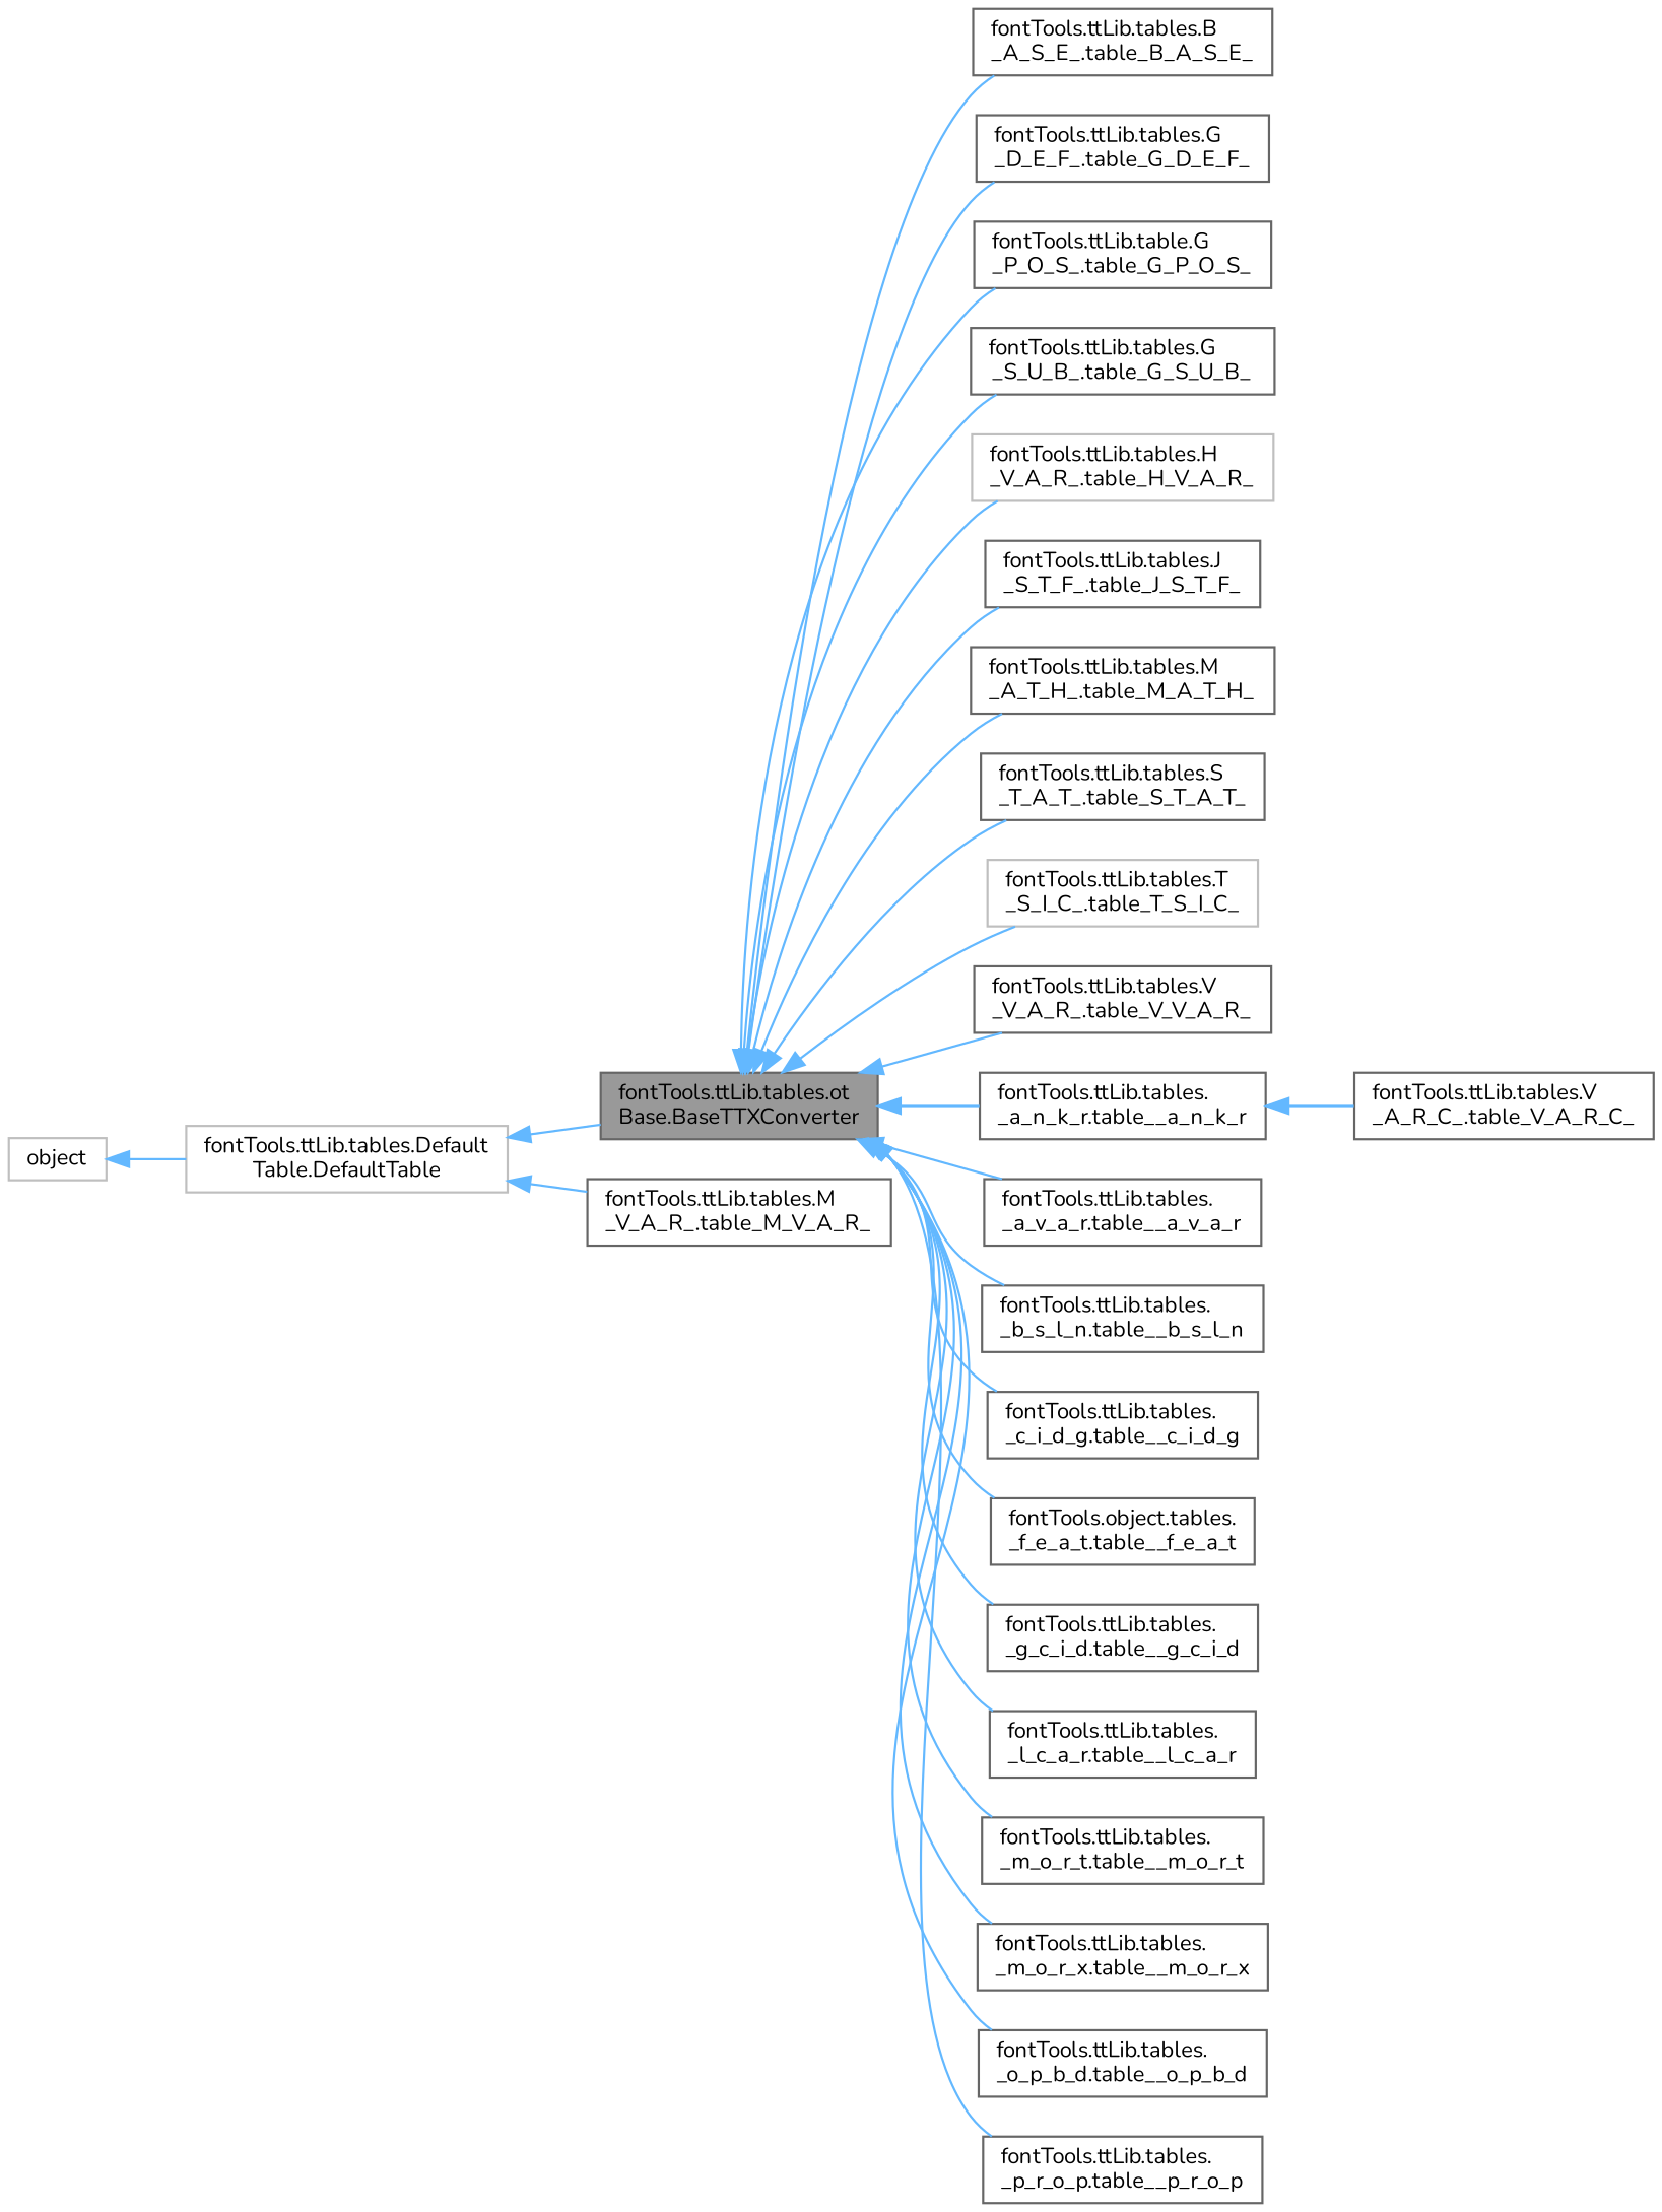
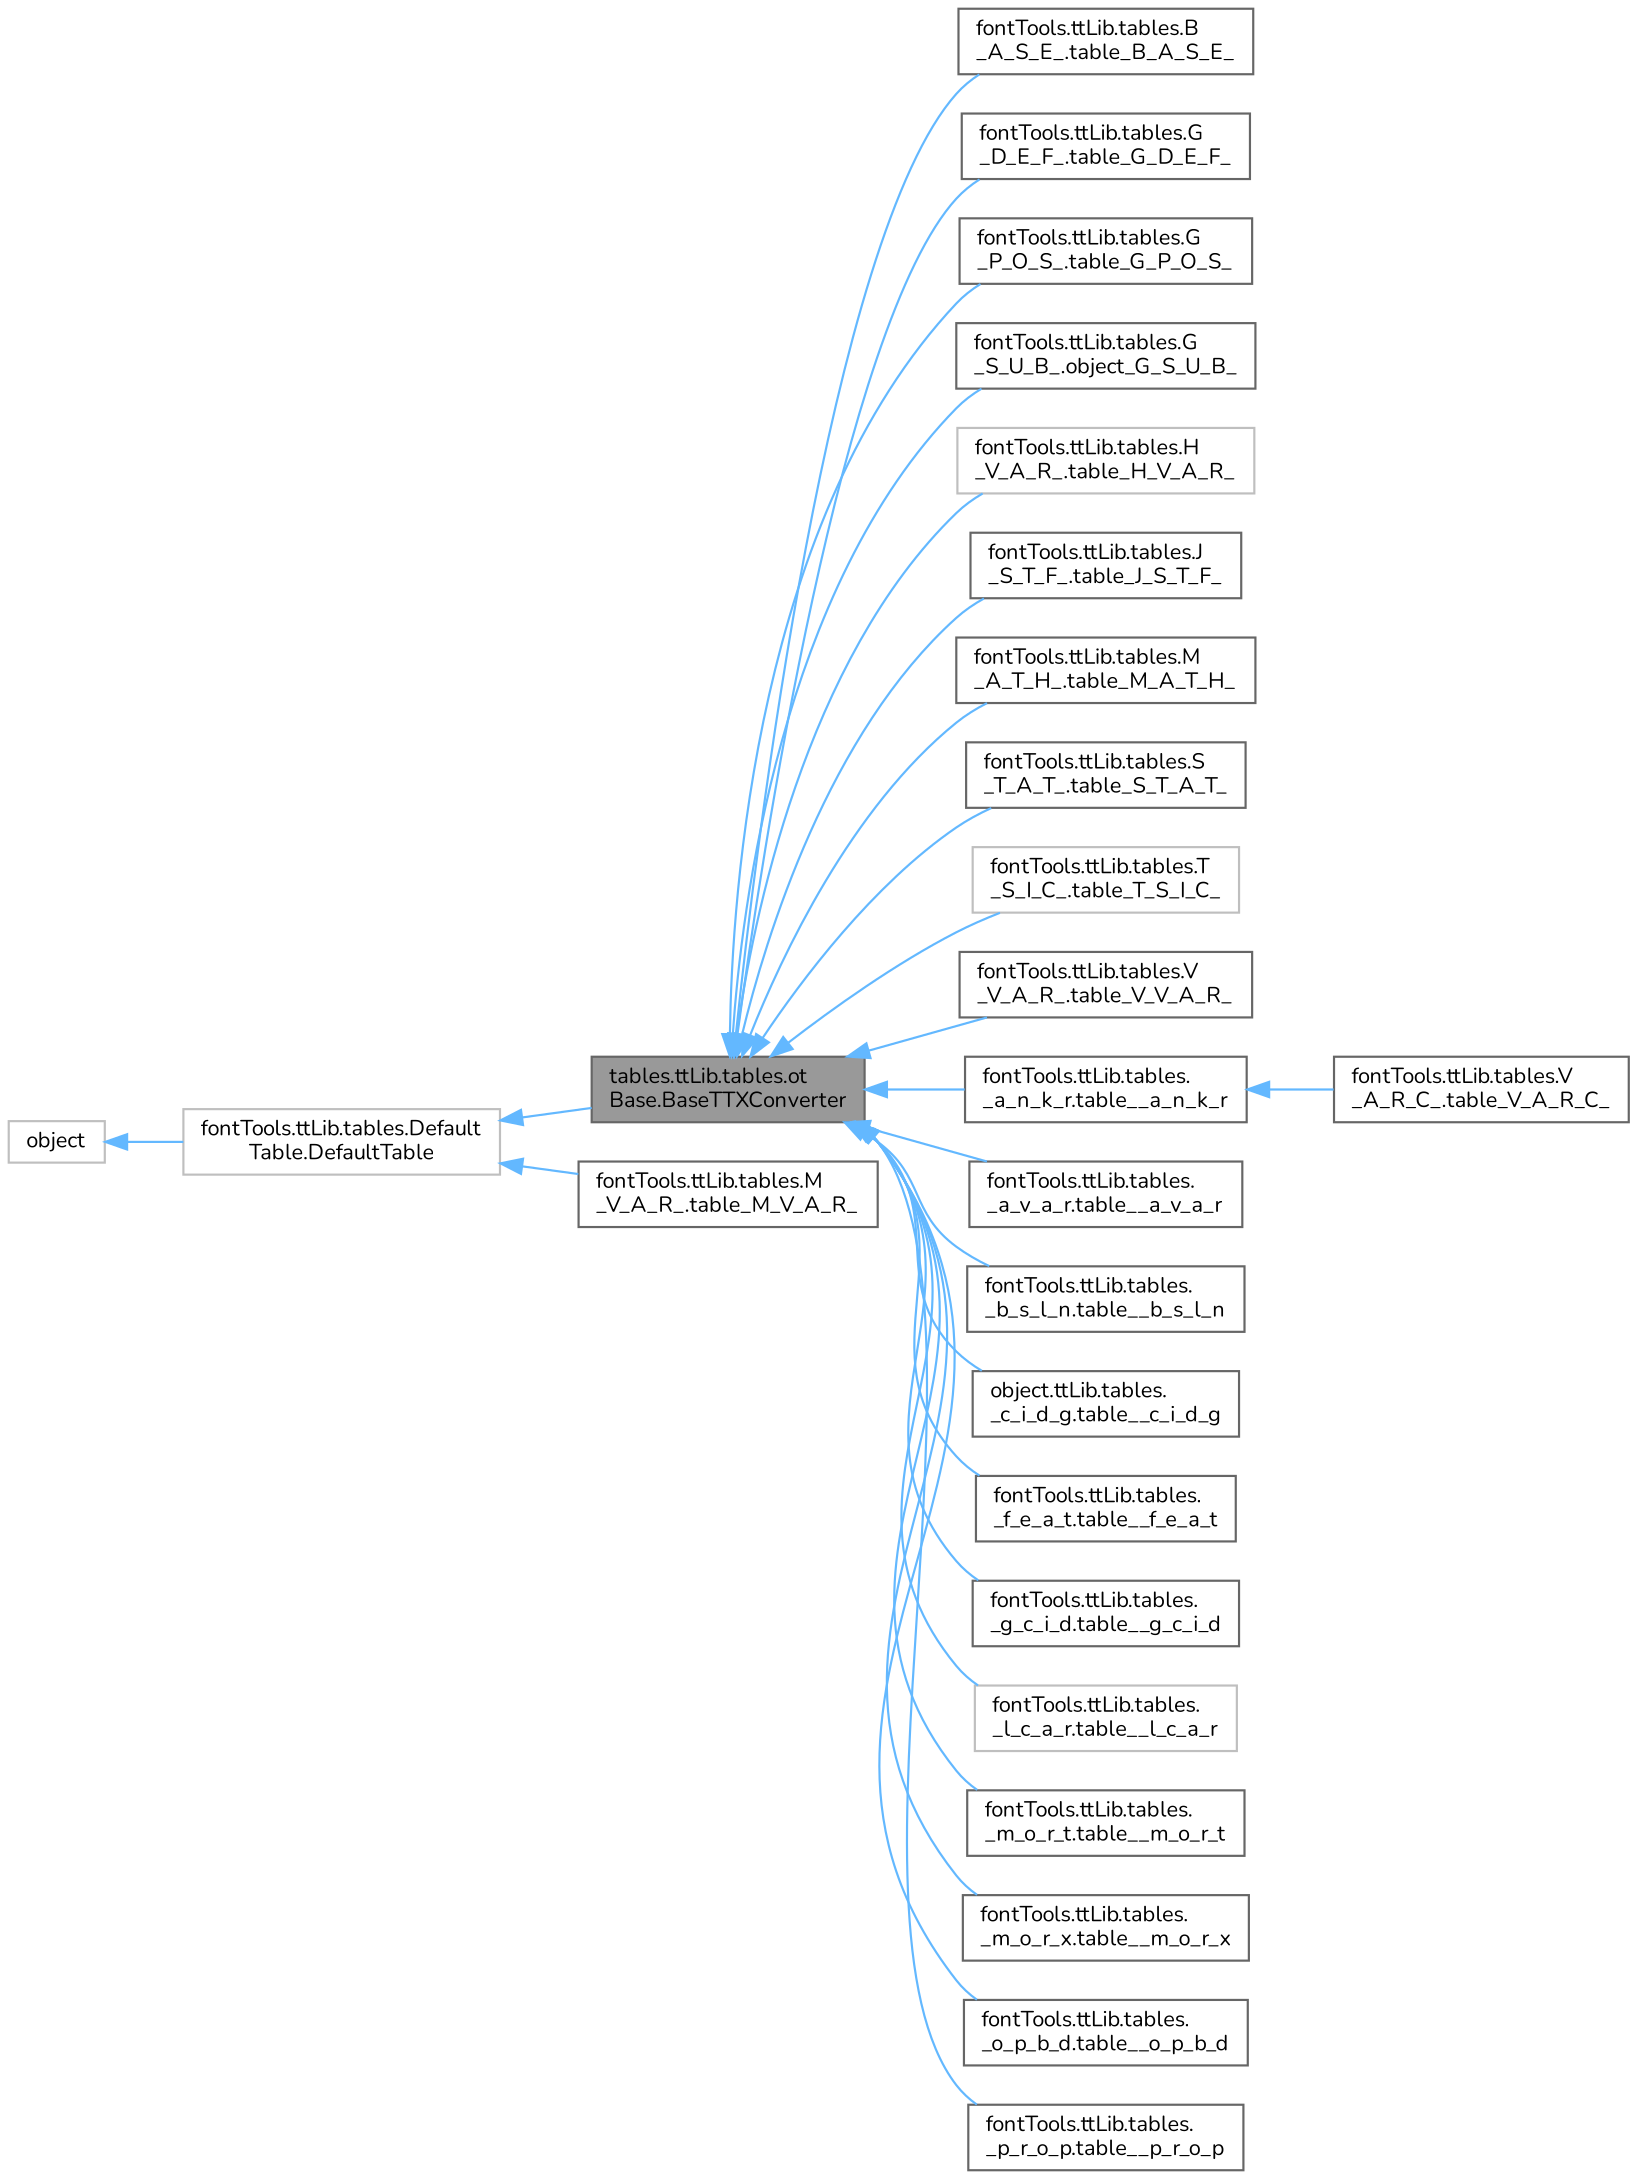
  digraph {
    fontname=Nunito
    rankdir=LR
    node [color=gray40 fillcolor=white fontname=Nunito fontsize=10 shape=box style=filled]
    edge [color=steelblue1 dir=back fontname=Nunito fontsize=10 labelfontname=Helvetica labelfontsize=10 style=solid]
-   n1 [fillcolor=grey60 fontcolor=black height=0.2 label="fontTools.ttLib.tables.ot\lBase.BaseTTXConverter" width=0.4]
+   n1 [fillcolor=grey60 fontcolor=black height=0.2 label="tables.ttLib.tables.ot\lBase.BaseTTXConverter" width=0.4]
    n2 [height=0.2 label="fontTools.ttLib.tables.B\l_A_S_E_.table_B_A_S_E_" width=0.4]
    n3 [height=0.2 label="fontTools.ttLib.tables.G\l_D_E_F_.table_G_D_E_F_" width=0.4]
-   n4 [height=0.2 label="fontTools.ttLib.table.G\l_P_O_S_.table_G_P_O_S_" width=0.4]
-   n5 [height=0.2 label="fontTools.ttLib.tables.G\l_S_U_B_.table_G_S_U_B_" width=0.4]
+   n4 [height=0.2 label="fontTools.ttLib.tables.G\l_P_O_S_.table_G_P_O_S_" width=0.4]
+   n5 [height=0.2 label="fontTools.ttLib.tables.G\l_S_U_B_.object_G_S_U_B_" width=0.4]
    n6 [color=grey75 height=0.2 label="fontTools.ttLib.tables.H\l_V_A_R_.table_H_V_A_R_" width=0.4]
    n7 [height=0.2 label="fontTools.ttLib.tables.J\l_S_T_F_.table_J_S_T_F_" width=0.4]
    n8 [height=0.2 label="fontTools.ttLib.tables.M\l_A_T_H_.table_M_A_T_H_" width=0.4]
    n9 [height=0.2 label="fontTools.ttLib.tables.S\l_T_A_T_.table_S_T_A_T_" width=0.4]
    n10 [color=grey75 height=0.2 label="fontTools.ttLib.tables.T\l_S_I_C_.table_T_S_I_C_" width=0.4]
    n11 [height=0.2 label="fontTools.ttLib.tables.V\l_V_A_R_.table_V_V_A_R_" width=0.4]
    n12 [height=0.2 label="fontTools.ttLib.tables.\l_a_n_k_r.table__a_n_k_r" width=0.4]
    n13 [height=0.2 label="fontTools.ttLib.tables.\l_a_v_a_r.table__a_v_a_r" width=0.4]
    n14 [height=0.2 label="fontTools.ttLib.tables.\l_b_s_l_n.table__b_s_l_n" width=0.4]
-   n15 [height=0.2 label="fontTools.ttLib.tables.\l_c_i_d_g.table__c_i_d_g" width=0.4]
-   n16 [height=0.2 label="fontTools.object.tables.\l_f_e_a_t.table__f_e_a_t" width=0.4]
+   n15 [height=0.2 label="object.ttLib.tables.\l_c_i_d_g.table__c_i_d_g" width=0.4]
+   n16 [height=0.2 label="fontTools.ttLib.tables.\l_f_e_a_t.table__f_e_a_t" width=0.4]
    n17 [height=0.2 label="fontTools.ttLib.tables.\l_g_c_i_d.table__g_c_i_d" width=0.4]
-   n18 [height=0.2 label="fontTools.ttLib.tables.\l_l_c_a_r.table__l_c_a_r" width=0.4]
+   n18 [color=grey75 height=0.2 label="fontTools.ttLib.tables.\l_l_c_a_r.table__l_c_a_r" width=0.4]
    n19 [height=0.2 label="fontTools.ttLib.tables.\l_m_o_r_t.table__m_o_r_t" width=0.4]
    n20 [height=0.2 label="fontTools.ttLib.tables.\l_m_o_r_x.table__m_o_r_x" width=0.4]
    n21 [height=0.2 label="fontTools.ttLib.tables.\l_o_p_b_d.table__o_p_b_d" width=0.4]
    n22 [height=0.2 label="fontTools.ttLib.tables.\l_p_r_o_p.table__p_r_o_p" width=0.4]
    n23 [height=0.2 label="fontTools.ttLib.tables.M\l_V_A_R_.table_M_V_A_R_" width=0.4]
    n24 [height=0.2 label="fontTools.ttLib.tables.V\l_A_R_C_.table_V_A_R_C_" width=0.4]
    n25 [color=grey75 height=0.2 label="fontTools.ttLib.tables.Default\lTable.DefaultTable" width=0.4]
    n26 [color=grey75 height=0.2 label=object width=0.4]
    n1 -> n2
    n1 -> n3
    n1 -> n4
    n1 -> n5
    n1 -> n6
    n1 -> n7
    n1 -> n8
    n1 -> n9
    n1 -> n10
    n1 -> n11
    n1 -> n12
    n1 -> n13
    n1 -> n14
    n1 -> n15
    n1 -> n16
    n1 -> n17
    n1 -> n18
    n1 -> n19
    n1 -> n20
    n1 -> n21
    n1 -> n22
    n12 -> n24
    n25 -> n1
    n25 -> n23
    n26 -> n25
  }
